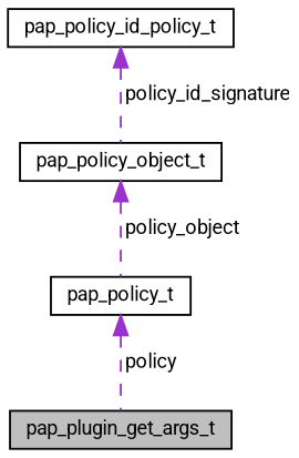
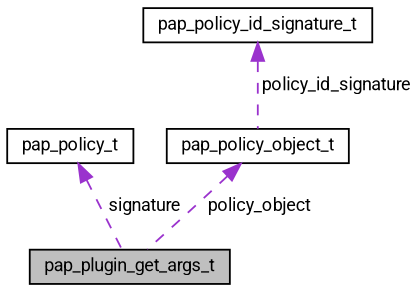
  digraph {
    fontname=Roboto
    node [color=black fillcolor=white fontname=Roboto fontsize=10 shape=record style=filled]
    edge [color=darkorchid3 dir=back fontname=Roboto fontsize=10 labelfontname=Helvetica labelfontsize=10 style=dashed]
    n1 [fillcolor=grey75 fontcolor=black height=0.2 label=pap_plugin_get_args_t width=0.4]
    n2 [height=0.2 label=pap_policy_t width=0.4]
-   n3 [height=0.2 label=pap_policy_id_policy_t width=0.4]
+   n3 [height=0.2 label=pap_policy_id_signature_t width=0.4]
    n4 [height=0.2 label=pap_policy_object_t width=0.4]
-   n2 -> n1 [label=" policy"]
+   n2 -> n1 [label=" signature"]
    n3 -> n4 [label=" policy_id_signature"]
-   n4 -> n2 [label=" policy_object"]
+   n4 -> n1 [label=" policy_object"]
  }
